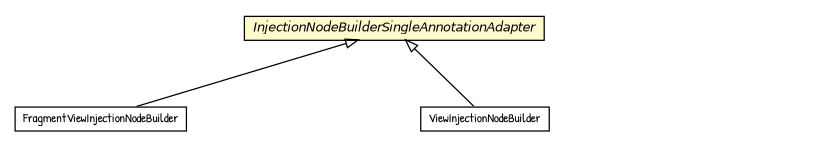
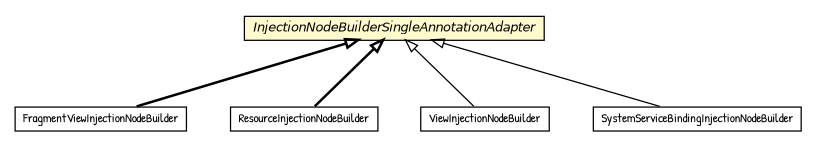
  digraph {
    fontname="Patrick Hand"
    nodesep=0.25
    ranksep=0.5
    node [fontcolor=black fontname="Patrick Hand" fontsize=10.0 shape=plaintext]
    edge [arrowtail=empty dir=back fontname="Patrick Hand" fontsize=10 headport=p labelfontname=Helvetica labelfontsize=10 style=bold tailport=p]
    n1 [label=<<table title="org.androidtransfuse.gen.variableBuilder.FragmentViewInjectionNodeBuilder" border="0" cellborder="1" cellspacing="0" cellpadding="2" port="p" href="./FragmentViewInjectionNodeBuilder.html"> 		<tr><td><table border="0" cellspacing="0" cellpadding="1"> <tr><td align="center" balign="center"> FragmentViewInjectionNodeBuilder </td></tr> 		</table></td></tr> 		</table>>]
+   n2 [label=<<table title="org.androidtransfuse.gen.variableBuilder.ResourceInjectionNodeBuilder" border="0" cellborder="1" cellspacing="0" cellpadding="2" port="p" href="./ResourceInjectionNodeBuilder.html"> 		<tr><td><table border="0" cellspacing="0" cellpadding="1"> <tr><td align="center" balign="center"> ResourceInjectionNodeBuilder </td></tr> 		</table></td></tr> 		</table>>]
    n3 [label=<<table title="org.androidtransfuse.gen.variableBuilder.InjectionNodeBuilderSingleAnnotationAdapter" border="0" cellborder="1" cellspacing="0" cellpadding="2" port="p" bgcolor="lemonChiffon" href="./InjectionNodeBuilderSingleAnnotationAdapter.html"> 		<tr><td><table border="0" cellspacing="0" cellpadding="1"> <tr><td align="center" balign="center"><font face="Helvetica-Oblique"> InjectionNodeBuilderSingleAnnotationAdapter </font></td></tr> 		</table></td></tr> 		</table>>]
    n4 [label=<<table title="org.androidtransfuse.gen.variableBuilder.ViewInjectionNodeBuilder" border="0" cellborder="1" cellspacing="0" cellpadding="2" port="p" href="./ViewInjectionNodeBuilder.html"> 		<tr><td><table border="0" cellspacing="0" cellpadding="1"> <tr><td align="center" balign="center"> ViewInjectionNodeBuilder </td></tr> 		</table></td></tr> 		</table>>]
-   n3 -> n1 [style=solid]
+   n5 [label=<<table title="org.androidtransfuse.gen.variableBuilder.SystemServiceBindingInjectionNodeBuilder" border="0" cellborder="1" cellspacing="0" cellpadding="2" port="p" href="./SystemServiceBindingInjectionNodeBuilder.html"> 		<tr><td><table border="0" cellspacing="0" cellpadding="1"> <tr><td align="center" balign="center"> SystemServiceBindingInjectionNodeBuilder </td></tr> 		</table></td></tr> 		</table>>]
+   n3 -> n1
+   n3 -> n2
    n3 -> n4 [style=solid]
+   n3 -> n5 [style=solid]
  }
